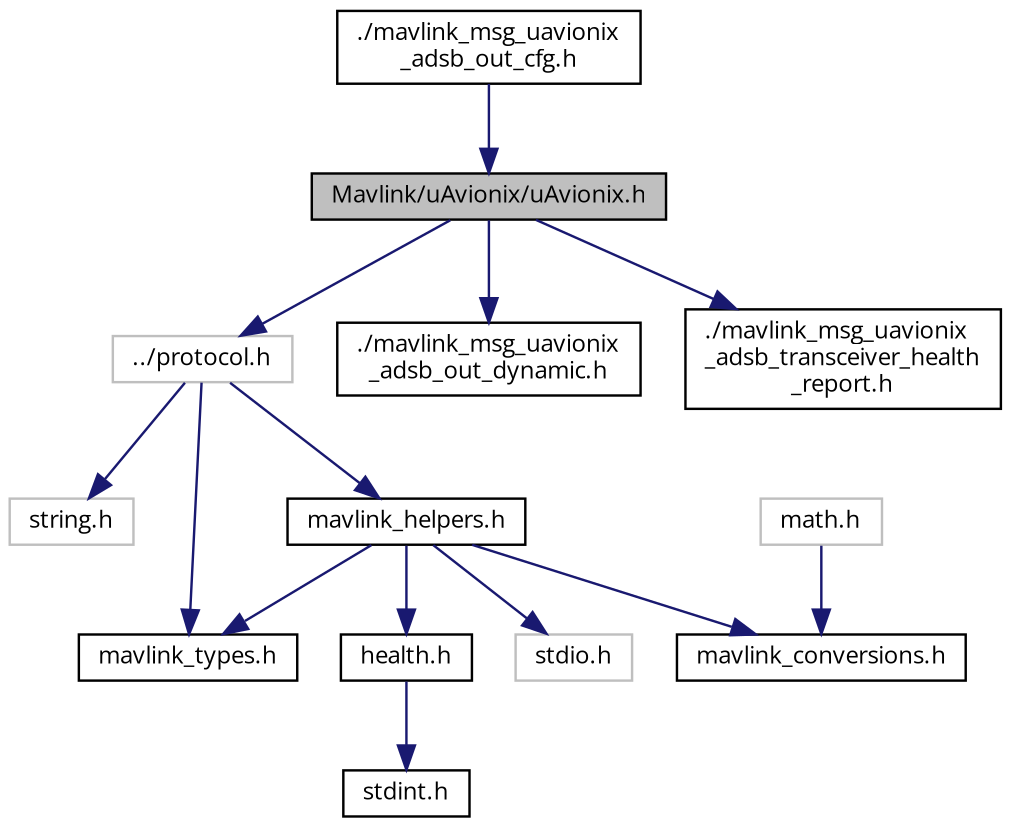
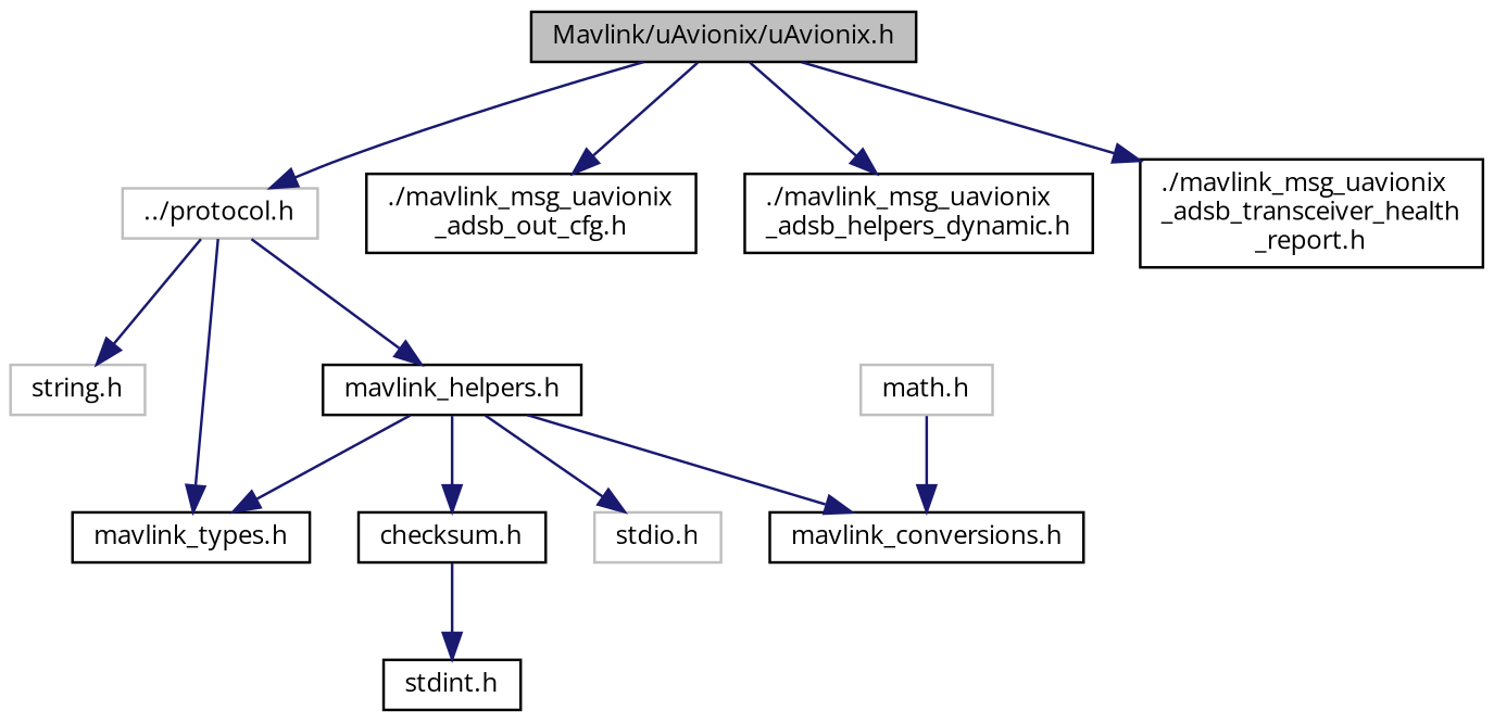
  digraph {
    fontname="Open Sans"
    node [color=black fillcolor=white fontname="Open Sans" fontsize=10 shape=record style=filled]
    edge [color=midnightblue fontname="Open Sans" fontsize=10 labelfontname=Helvetica labelfontsize=10 style=solid]
    n1 [fillcolor=grey75 fontcolor=black height=0.2 label="Mavlink/uAvionix/uAvionix.h" width=0.4]
    n2 [color=grey75 height=0.2 label="../protocol.h" width=0.4]
    n3 [height=0.2 label="./mavlink_msg_uavionix\l_adsb_out_cfg.h" width=0.4]
-   n4 [height=0.2 label="./mavlink_msg_uavionix\l_adsb_out_dynamic.h" width=0.4]
+   n4 [height=0.2 label="./mavlink_msg_uavionix\l_adsb_helpers_dynamic.h" width=0.4]
    n5 [height=0.2 label="./mavlink_msg_uavionix\l_adsb_transceiver_health\l_report.h" width=0.4]
    n6 [color=grey75 height=0.2 label="string.h" width=0.4]
    n7 [height=0.2 label="mavlink_types.h" width=0.4]
    n8 [height=0.2 label="mavlink_helpers.h" width=0.4]
-   n9 [height=0.2 label="health.h" width=0.4]
+   n9 [height=0.2 label="checksum.h" width=0.4]
    n10 [height=0.2 label="mavlink_conversions.h" width=0.4]
    n11 [color=grey75 height=0.2 label="stdio.h" width=0.4]
    n12 [height=0.2 label="stdint.h" width=0.4]
    n13 [color=grey75 height=0.2 label="math.h" width=0.4]
    n1 -> n2
-   n3 -> n1
+   n1 -> n3
    n1 -> n4
    n1 -> n5
    n2 -> n6
    n2 -> n7
    n2 -> n8
    n8 -> n7
    n8 -> n9
    n8 -> n10
    n8 -> n11
    n9 -> n12
    n13 -> n10
  }
